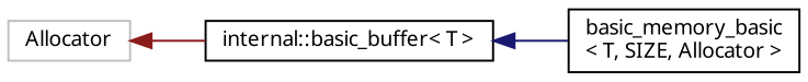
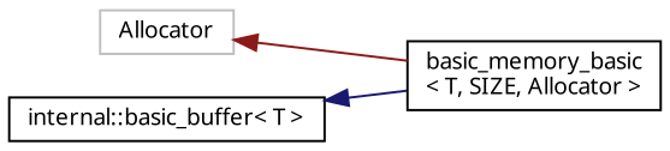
  digraph {
    fontname="Noto Sans"
    rankdir=LR
    node [color=black fillcolor=white fontname="Noto Sans" fontsize=10 shape=record style=filled]
    edge [dir=back fontname="Noto Sans" fontsize=10 labelfontname=Helvetica labelfontsize=10 style=solid]
    n1 [color=grey75 height=0.2 label=Allocator width=0.4]
    n2 [height=0.2 label="basic_memory_basic\l\< T, SIZE, Allocator \>" width=0.4]
    n3 [height=0.2 label="internal::basic_buffer\< T \>" width=0.4]
-   n1 -> n3 [color=firebrick4]
+   n1 -> n2 [color=firebrick4]
    n3 -> n2 [color=midnightblue]
  }
